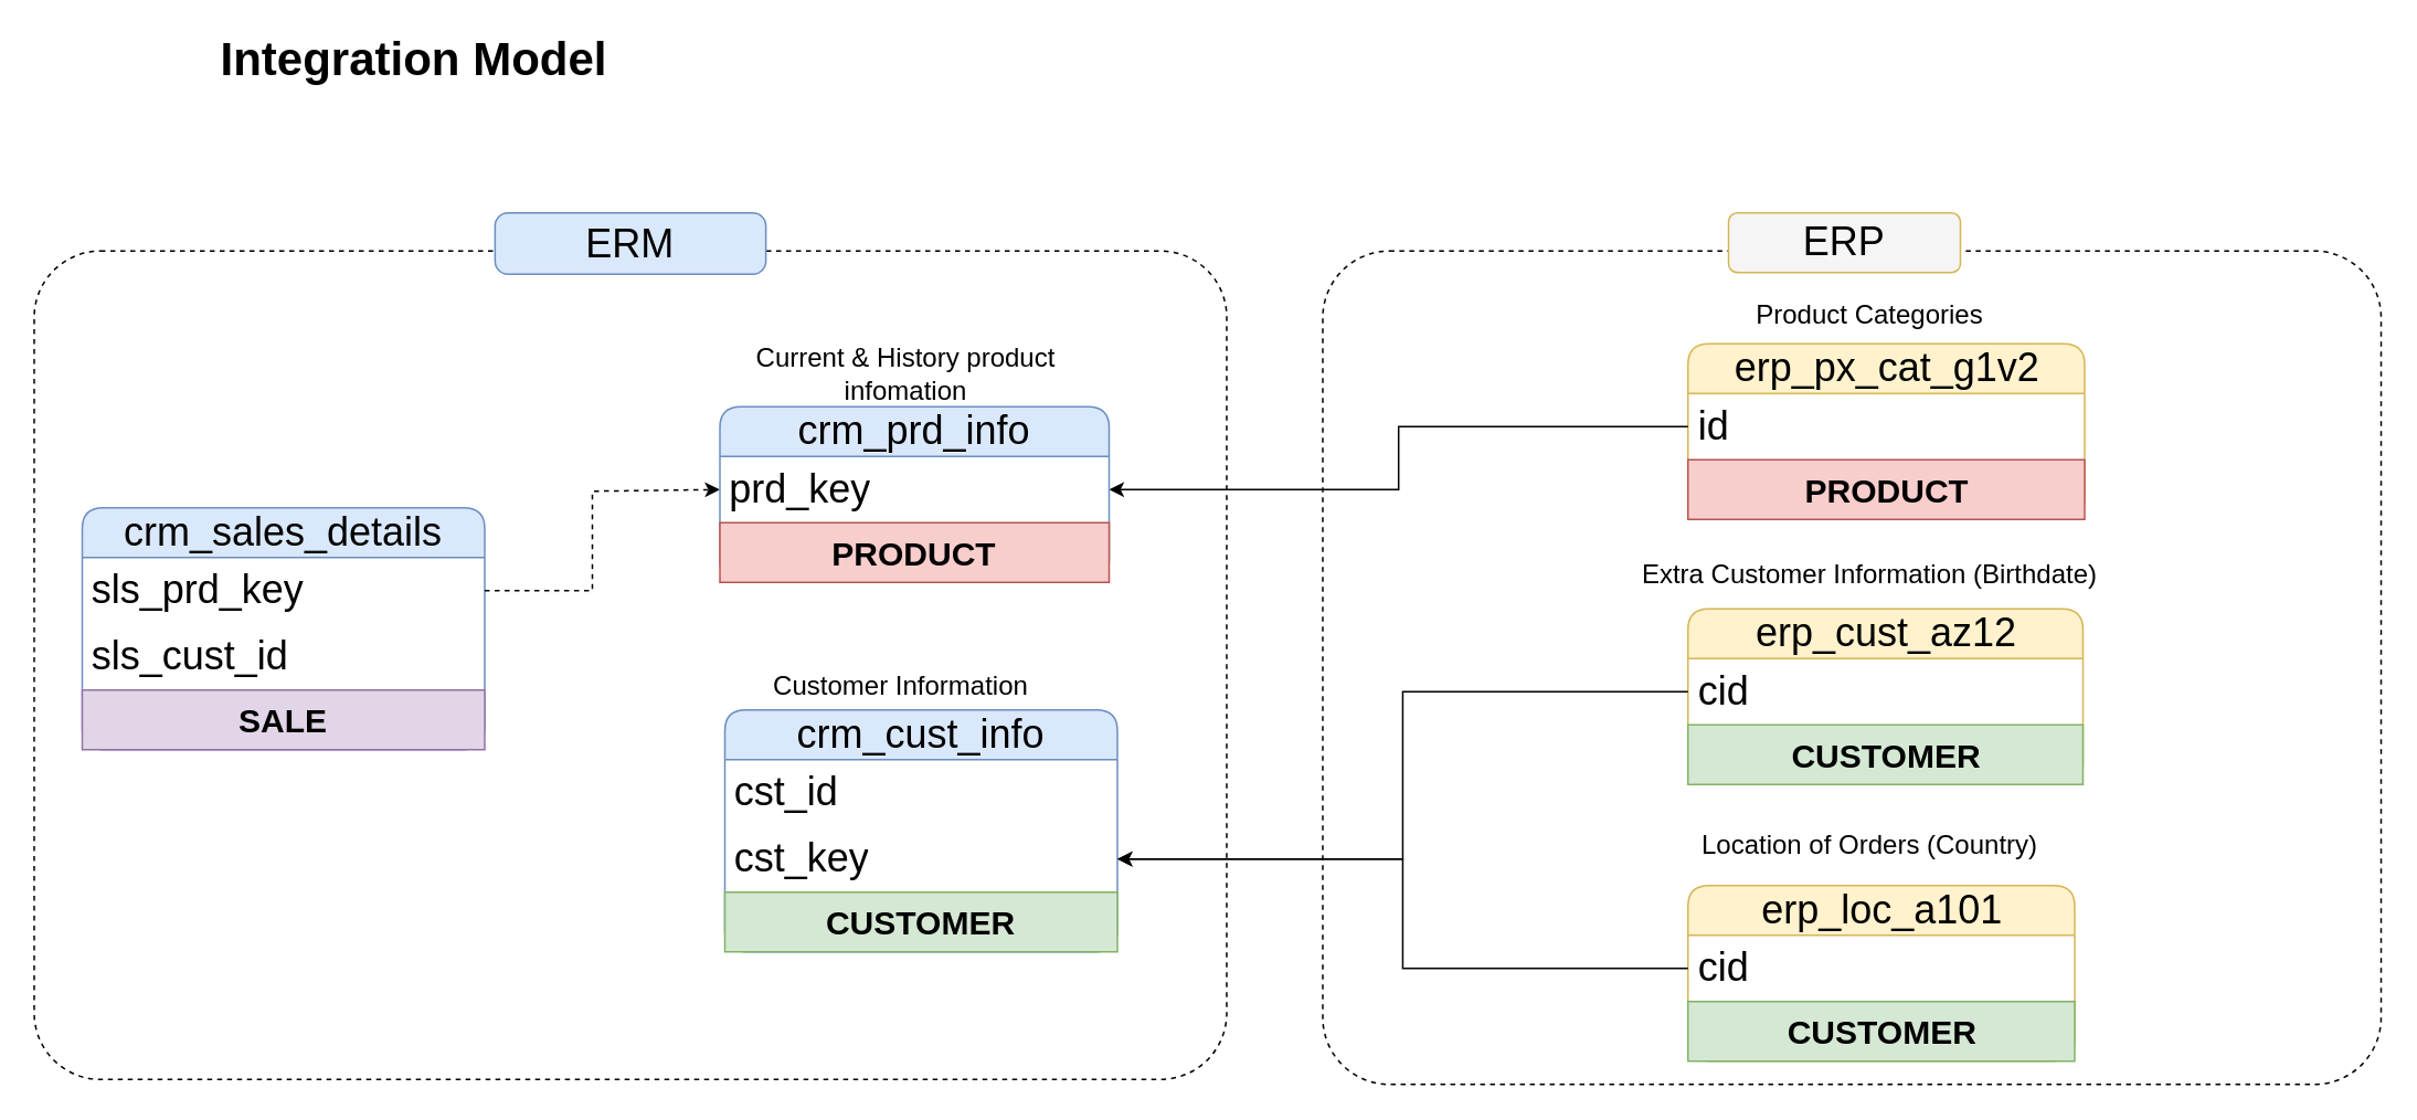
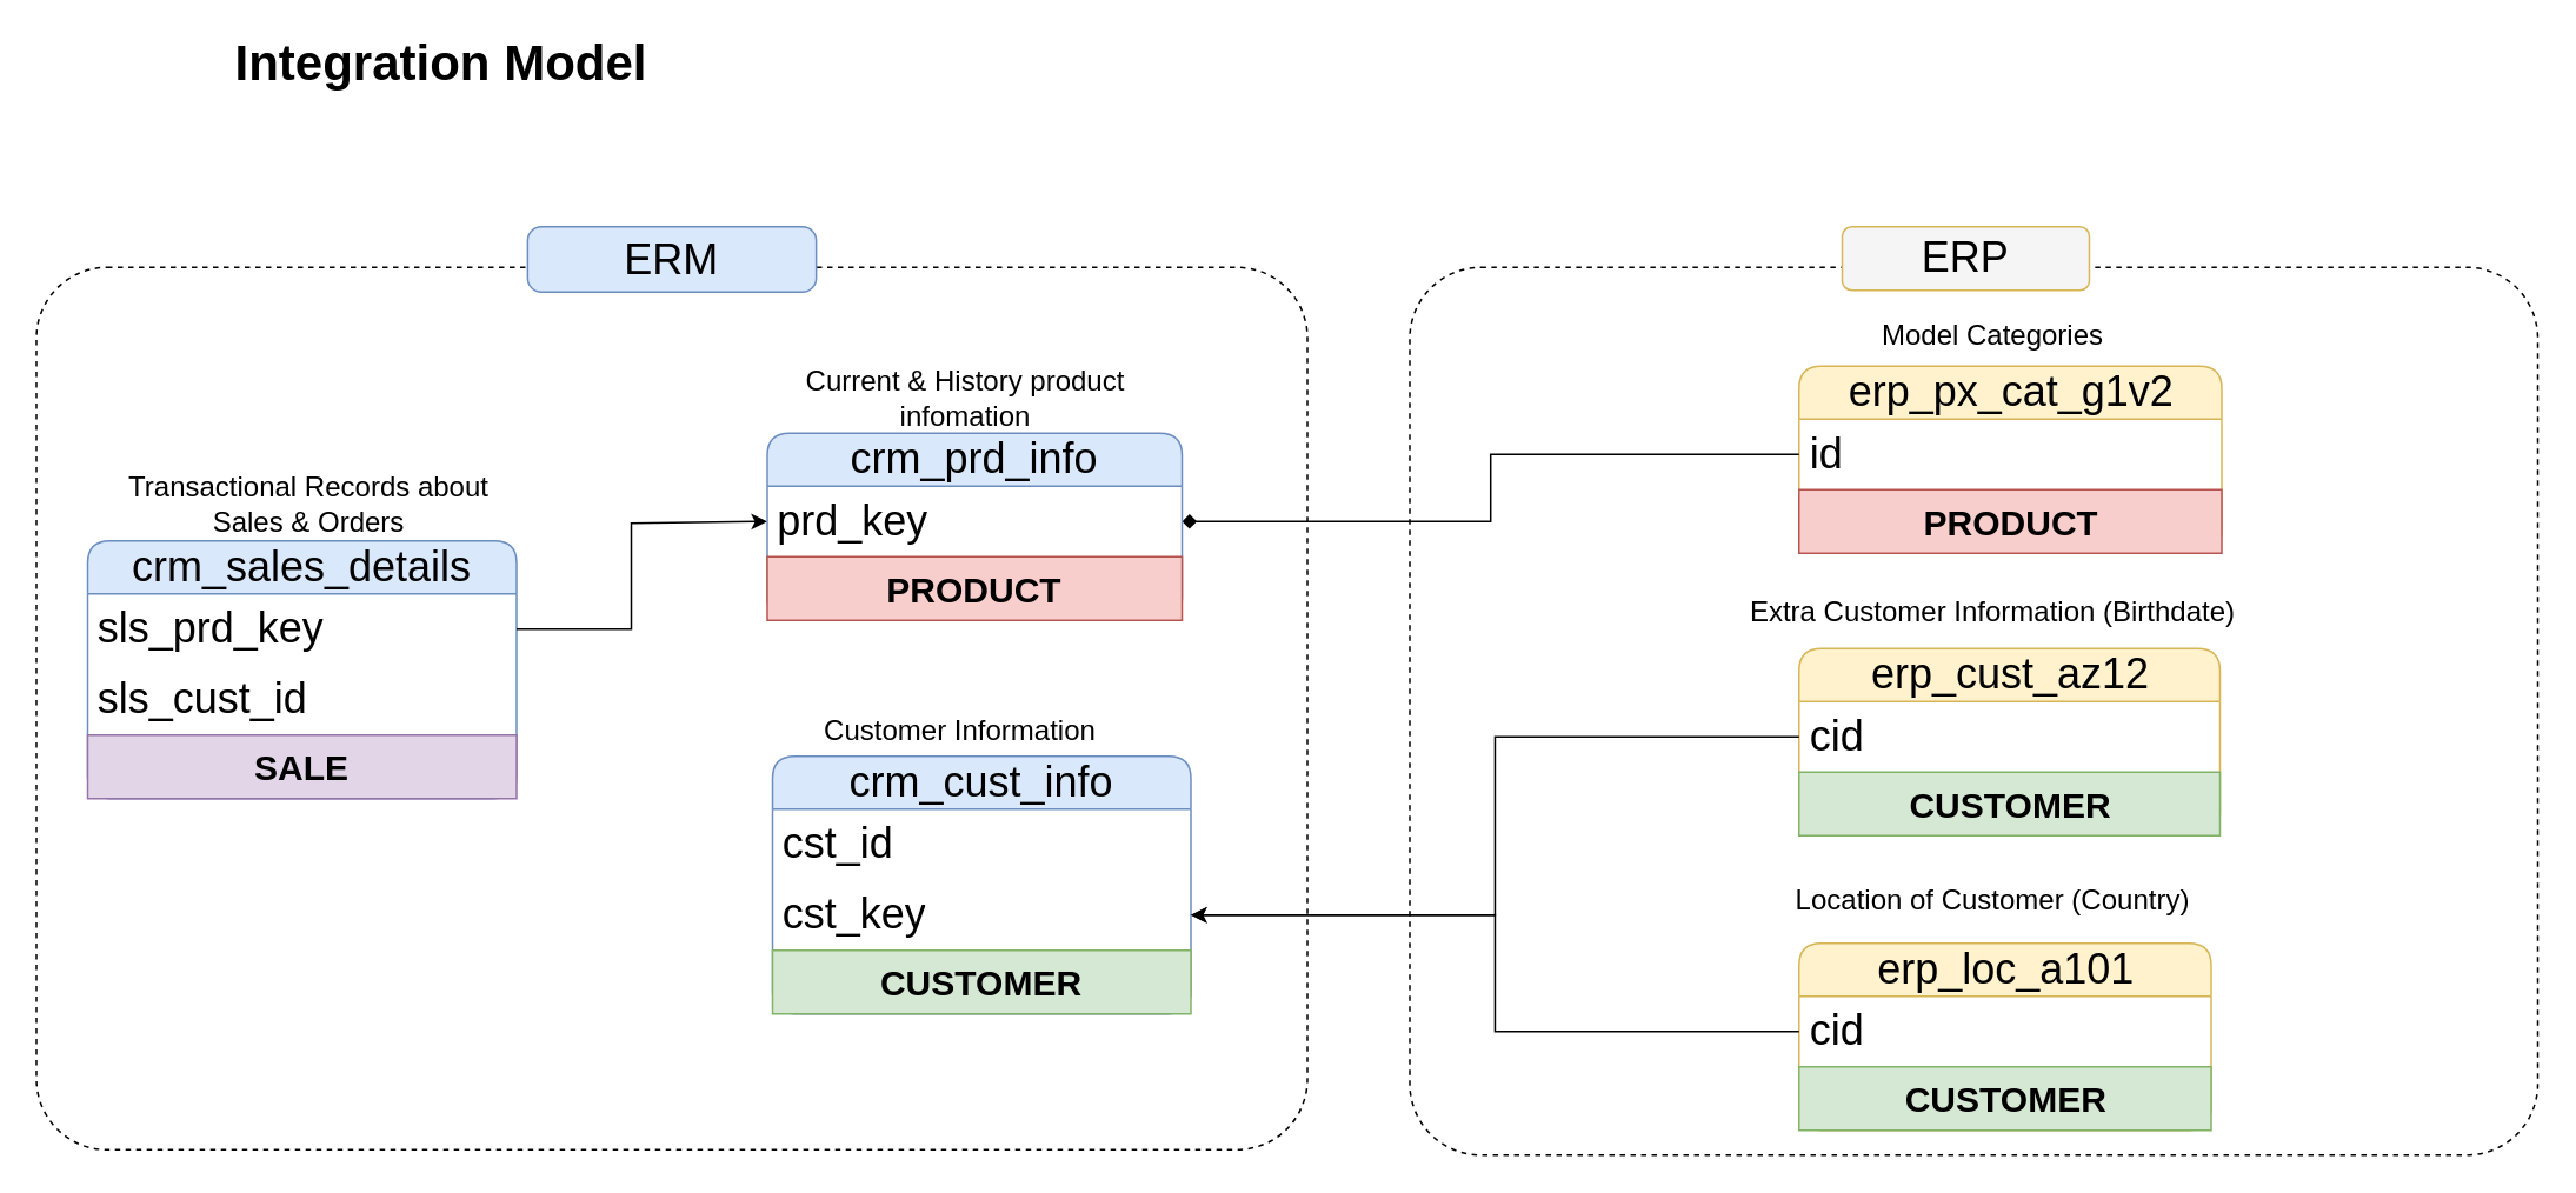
  <mxCell id="0" />
  <mxCell id="1" parent="0" />
  <mxCell id="2" value="" style="rounded=1;whiteSpace=wrap;html=1;strokeColor=default;fillColor=none;arcSize=8;dashed=1;" parent="1" vertex="1"><mxGeometry x="798" y="151" width="639" height="503" as="geometry" /></mxCell>
  <mxCell id="3" value="" style="rounded=1;whiteSpace=wrap;html=1;strokeColor=default;fillColor=none;arcSize=8;dashed=1;" parent="1" vertex="1"><mxGeometry x="20" y="151" width="720" height="500" as="geometry" /></mxCell>
  <mxCell id="4" value="crm_cust_info" style="swimlane;fontStyle=0;childLayout=stackLayout;horizontal=1;startSize=30;horizontalStack=0;resizeParent=1;resizeParentMax=0;resizeLast=0;collapsible=1;marginBottom=0;whiteSpace=wrap;html=1;rounded=1;swimlaneLine=1;fillColor=#dae8fc;strokeColor=#6c8ebf;fontSize=24;arcSize=14;" parent="1" vertex="1"><mxGeometry x="437" y="428" width="237" height="146" as="geometry" /></mxCell>
  <mxCell id="5" value="cst_id" style="text;align=left;verticalAlign=middle;spacingLeft=4;spacingRight=4;overflow=hidden;points=[[0,0.5],[1,0.5]];portConstraint=eastwest;rotatable=0;whiteSpace=wrap;html=1;fontSize=24;" parent="4" vertex="1"><mxGeometry y="30" width="237" height="40" as="geometry" /></mxCell>
  <mxCell id="6" value="cst_key" style="text;align=left;verticalAlign=middle;spacingLeft=4;spacingRight=4;overflow=hidden;points=[[0,0.5],[1,0.5]];portConstraint=eastwest;rotatable=0;whiteSpace=wrap;html=1;fontSize=24;" parent="4" vertex="1"><mxGeometry y="70" width="237" height="40" as="geometry" /></mxCell>
  <mxCell id="7" value="&lt;font style=&quot;font-size: 20px;&quot;&gt;&lt;b&gt;CUSTOMER&lt;/b&gt;&lt;/font&gt;" style="text;html=1;strokeColor=#82b366;fillColor=#d5e8d4;align=center;verticalAlign=middle;whiteSpace=wrap;overflow=hidden;" parent="4" vertex="1"><mxGeometry y="110" width="237" height="36" as="geometry" /></mxCell>
  <mxCell id="8" value="&lt;font style=&quot;font-size: 16px;&quot;&gt;Customer Information&lt;/font&gt;" style="text;html=1;align=center;verticalAlign=middle;whiteSpace=wrap;rounded=0;" parent="1" vertex="1"><mxGeometry x="442" y="398" width="203" height="30" as="geometry" /></mxCell>
  <mxCell id="9" value="&lt;font style=&quot;font-size: 16px;&quot;&gt;Current &amp;amp; History product infomation&lt;/font&gt;" style="text;html=1;align=center;verticalAlign=middle;whiteSpace=wrap;rounded=0;" parent="1" vertex="1"><mxGeometry x="434" y="210" width="225" height="30" as="geometry" /></mxCell>
  <mxCell id="10" value="crm_sales_details" style="swimlane;fontStyle=0;childLayout=stackLayout;horizontal=1;startSize=30;horizontalStack=0;resizeParent=1;resizeParentMax=0;resizeLast=0;collapsible=1;marginBottom=0;whiteSpace=wrap;html=1;rounded=1;swimlaneLine=1;fillColor=#dae8fc;strokeColor=#6c8ebf;fontSize=24;arcSize=14;" parent="1" vertex="1"><mxGeometry x="49" y="306" width="243" height="146" as="geometry" /></mxCell>
  <mxCell id="11" value="sls_prd_key" style="text;align=left;verticalAlign=middle;spacingLeft=4;spacingRight=4;overflow=hidden;points=[[0,0.5],[1,0.5]];portConstraint=eastwest;rotatable=0;whiteSpace=wrap;html=1;fontSize=24;" parent="10" vertex="1"><mxGeometry y="30" width="243" height="40" as="geometry" /></mxCell>
  <mxCell id="12" value="sls_cust_id" style="text;align=left;verticalAlign=middle;spacingLeft=4;spacingRight=4;overflow=hidden;points=[[0,0.5],[1,0.5]];portConstraint=eastwest;rotatable=0;whiteSpace=wrap;html=1;fontSize=24;" parent="10" vertex="1"><mxGeometry y="70" width="243" height="40" as="geometry" /></mxCell>
  <mxCell id="13" value="&lt;font style=&quot;font-size: 20px;&quot;&gt;&lt;b&gt;SALE&lt;/b&gt;&lt;/font&gt;" style="text;html=1;strokeColor=#9673a6;fillColor=#e1d5e7;align=center;verticalAlign=middle;whiteSpace=wrap;overflow=hidden;" parent="10" vertex="1"><mxGeometry y="110" width="243" height="36" as="geometry" /></mxCell>
- <mxCell id="15" style="edgeStyle=orthogonalEdgeStyle;rounded=0;orthogonalLoop=1;jettySize=auto;html=1;entryX=0;entryY=0.5;entryDx=0;entryDy=0;dashed=1;" parent="1" source="11" target="38" edge="1"><mxGeometry relative="1" as="geometry"><Array as="points"><mxPoint x="357" y="356" /><mxPoint x="357" y="296" /></Array></mxGeometry></mxCell>
+ <mxCell id="14" value="&lt;font style=&quot;font-size: 16px;&quot;&gt;Transactional Records about&lt;/font&gt;&lt;div&gt;&lt;font style=&quot;font-size: 16px;&quot;&gt;Sales &amp;amp; Orders&lt;/font&gt;&lt;/div&gt;" style="text;html=1;align=center;verticalAlign=middle;whiteSpace=wrap;rounded=0;" parent="1" vertex="1"><mxGeometry x="57" y="270" width="235" height="30" as="geometry" /></mxCell>
+ <mxCell id="15" style="edgeStyle=orthogonalEdgeStyle;rounded=0;orthogonalLoop=1;jettySize=auto;html=1;entryX=0;entryY=0.5;entryDx=0;entryDy=0;" parent="1" source="11" target="38" edge="1"><mxGeometry relative="1" as="geometry"><Array as="points"><mxPoint x="357" y="356" /><mxPoint x="357" y="296" /></Array></mxGeometry></mxCell>
  <mxCell id="16" value="erp_cust_az12" style="swimlane;fontStyle=0;childLayout=stackLayout;horizontal=1;startSize=30;horizontalStack=0;resizeParent=1;resizeParentMax=0;resizeLast=0;collapsible=1;marginBottom=0;whiteSpace=wrap;html=1;rounded=1;swimlaneLine=1;fillColor=#fff2cc;strokeColor=#d6b656;fontSize=24;arcSize=14;" parent="1" vertex="1"><mxGeometry x="1018.5" y="367" width="238.5" height="106" as="geometry" /></mxCell>
  <mxCell id="17" value="cid" style="text;align=left;verticalAlign=middle;spacingLeft=4;spacingRight=4;overflow=hidden;points=[[0,0.5],[1,0.5]];portConstraint=eastwest;rotatable=0;whiteSpace=wrap;html=1;fontSize=24;" parent="16" vertex="1"><mxGeometry y="30" width="238.5" height="40" as="geometry" /></mxCell>
  <mxCell id="18" value="&lt;font style=&quot;font-size: 20px;&quot;&gt;&lt;b&gt;CUSTOMER&lt;/b&gt;&lt;/font&gt;" style="text;html=1;strokeColor=#82b366;fillColor=#d5e8d4;align=center;verticalAlign=middle;whiteSpace=wrap;overflow=hidden;" parent="16" vertex="1"><mxGeometry y="70" width="238.5" height="36" as="geometry" /></mxCell>
  <mxCell id="19" value="&lt;span style=&quot;font-size: 16px;&quot;&gt;Extra Customer Information (Birthdate)&lt;/span&gt;" style="text;html=1;align=center;verticalAlign=middle;whiteSpace=wrap;rounded=0;" parent="1" vertex="1"><mxGeometry x="985" y="331" width="287" height="30" as="geometry" /></mxCell>
  <mxCell id="20" style="edgeStyle=orthogonalEdgeStyle;rounded=0;orthogonalLoop=1;jettySize=auto;html=1;entryX=1;entryY=0.5;entryDx=0;entryDy=0;" parent="1" source="17" target="6" edge="1"><mxGeometry relative="1" as="geometry" /></mxCell>
  <mxCell id="21" style="edgeStyle=orthogonalEdgeStyle;rounded=0;orthogonalLoop=1;jettySize=auto;html=1;exitX=0.5;exitY=1;exitDx=0;exitDy=0;" parent="1" source="19" target="19" edge="1"><mxGeometry relative="1" as="geometry" /></mxCell>
  <mxCell id="22" value="erp_loc_a101" style="swimlane;fontStyle=0;childLayout=stackLayout;horizontal=1;startSize=30;horizontalStack=0;resizeParent=1;resizeParentMax=0;resizeLast=0;collapsible=1;marginBottom=0;whiteSpace=wrap;html=1;rounded=1;swimlaneLine=1;fillColor=#fff2cc;strokeColor=#d6b656;fontSize=24;arcSize=14;" parent="1" vertex="1"><mxGeometry x="1018.5" y="534" width="233.5" height="106" as="geometry" /></mxCell>
  <mxCell id="23" value="cid" style="text;align=left;verticalAlign=middle;spacingLeft=4;spacingRight=4;overflow=hidden;points=[[0,0.5],[1,0.5]];portConstraint=eastwest;rotatable=0;whiteSpace=wrap;html=1;fontSize=24;" parent="22" vertex="1"><mxGeometry y="30" width="233.5" height="40" as="geometry" /></mxCell>
  <mxCell id="24" value="&lt;font style=&quot;font-size: 20px;&quot;&gt;&lt;b&gt;CUSTOMER&lt;/b&gt;&lt;/font&gt;" style="text;html=1;strokeColor=#82b366;fillColor=#d5e8d4;align=center;verticalAlign=middle;whiteSpace=wrap;overflow=hidden;" parent="22" vertex="1"><mxGeometry y="70" width="233.5" height="36" as="geometry" /></mxCell>
- <mxCell id="25" value="&lt;span style=&quot;font-size: 16px;&quot;&gt;Location of Orders (Country)&lt;/span&gt;" style="text;html=1;align=center;verticalAlign=middle;whiteSpace=wrap;rounded=0;" parent="1" vertex="1"><mxGeometry x="985" y="494" width="287" height="30" as="geometry" /></mxCell>
+ <mxCell id="25" value="&lt;span style=&quot;font-size: 16px;&quot;&gt;Location of Customer (Country)&lt;/span&gt;" style="text;html=1;align=center;verticalAlign=middle;whiteSpace=wrap;rounded=0;" parent="1" vertex="1"><mxGeometry x="985" y="494" width="287" height="30" as="geometry" /></mxCell>
  <mxCell id="26" style="edgeStyle=orthogonalEdgeStyle;rounded=0;orthogonalLoop=1;jettySize=auto;html=1;exitX=0.5;exitY=1;exitDx=0;exitDy=0;" parent="1" edge="1"><mxGeometry relative="1" as="geometry"><mxPoint x="1128.5" y="528" as="sourcePoint" /><mxPoint x="1128.5" y="528" as="targetPoint" /></mxGeometry></mxCell>
  <mxCell id="27" style="edgeStyle=orthogonalEdgeStyle;rounded=0;orthogonalLoop=1;jettySize=auto;html=1;entryX=1;entryY=0.5;entryDx=0;entryDy=0;" parent="1" source="23" target="6" edge="1"><mxGeometry relative="1" as="geometry" /></mxCell>
  <mxCell id="28" value="erp_px_cat_g1v2" style="swimlane;fontStyle=0;childLayout=stackLayout;horizontal=1;startSize=30;horizontalStack=0;resizeParent=1;resizeParentMax=0;resizeLast=0;collapsible=1;marginBottom=0;whiteSpace=wrap;html=1;rounded=1;swimlaneLine=1;fillColor=#fff2cc;strokeColor=#d6b656;fontSize=24;arcSize=14;" parent="1" vertex="1"><mxGeometry x="1018.5" y="207" width="239.5" height="106" as="geometry" /></mxCell>
  <mxCell id="29" value="id" style="text;align=left;verticalAlign=middle;spacingLeft=4;spacingRight=4;overflow=hidden;points=[[0,0.5],[1,0.5]];portConstraint=eastwest;rotatable=0;whiteSpace=wrap;html=1;fontSize=24;" parent="28" vertex="1"><mxGeometry y="30" width="239.5" height="40" as="geometry" /></mxCell>
  <mxCell id="30" value="&lt;font style=&quot;font-size: 20px;&quot;&gt;&lt;b&gt;PRODUCT&lt;/b&gt;&lt;/font&gt;" style="text;html=1;strokeColor=#b85450;fillColor=#f8cecc;align=center;verticalAlign=middle;whiteSpace=wrap;overflow=hidden;" parent="28" vertex="1"><mxGeometry y="70" width="239.5" height="36" as="geometry" /></mxCell>
- <mxCell id="31" value="&lt;span style=&quot;font-size: 16px;&quot;&gt;Product Categories&lt;/span&gt;" style="text;html=1;align=center;verticalAlign=middle;whiteSpace=wrap;rounded=0;" parent="1" vertex="1"><mxGeometry x="985" y="174" width="287" height="30" as="geometry" /></mxCell>
+ <mxCell id="31" value="&lt;span style=&quot;font-size: 16px;&quot;&gt;Model Categories&lt;/span&gt;" style="text;html=1;align=center;verticalAlign=middle;whiteSpace=wrap;rounded=0;" parent="1" vertex="1"><mxGeometry x="985" y="174" width="287" height="30" as="geometry" /></mxCell>
  <mxCell id="32" style="edgeStyle=orthogonalEdgeStyle;rounded=0;orthogonalLoop=1;jettySize=auto;html=1;exitX=0.5;exitY=1;exitDx=0;exitDy=0;" parent="1" source="31" target="31" edge="1"><mxGeometry relative="1" as="geometry" /></mxCell>
- <mxCell id="33" style="edgeStyle=orthogonalEdgeStyle;rounded=0;orthogonalLoop=1;jettySize=auto;html=1;entryX=1;entryY=0.5;entryDx=0;entryDy=0;" parent="1" source="29" target="38" edge="1"><mxGeometry relative="1" as="geometry" /></mxCell>
+ <mxCell id="33" style="edgeStyle=orthogonalEdgeStyle;rounded=0;orthogonalLoop=1;jettySize=auto;html=1;entryX=1;entryY=0.5;entryDx=0;entryDy=0;endArrow=diamond;" parent="1" source="29" target="38" edge="1"><mxGeometry relative="1" as="geometry" /></mxCell>
  <mxCell id="34" value="&lt;font style=&quot;font-size: 24px;&quot;&gt;ERM&lt;/font&gt;" style="rounded=1;whiteSpace=wrap;html=1;fillColor=#dae8fc;strokeColor=#6c8ebf;arcSize=21;" parent="1" vertex="1"><mxGeometry x="298.25" y="128" width="163.5" height="37" as="geometry" /></mxCell>
  <mxCell id="35" value="&lt;font style=&quot;font-size: 24px;&quot;&gt;ERP&lt;/font&gt;" style="rounded=1;whiteSpace=wrap;html=1;fillColor=#f5f5f5;strokeColor=#d6b656;" parent="1" vertex="1"><mxGeometry x="1043" y="128" width="140" height="36" as="geometry" /></mxCell>
  <mxCell id="36" value="&lt;font style=&quot;font-size: 28px;&quot;&gt;&lt;b&gt;Integration Model&lt;/b&gt;&lt;/font&gt;" style="text;html=1;align=center;verticalAlign=middle;whiteSpace=wrap;rounded=0;" parent="1" vertex="1"><mxGeometry x="100" y="20" width="299" height="30" as="geometry" /></mxCell>
  <mxCell id="37" value="crm_prd_info" style="swimlane;fontStyle=0;childLayout=stackLayout;horizontal=1;startSize=30;horizontalStack=0;resizeParent=1;resizeParentMax=0;resizeLast=0;collapsible=1;marginBottom=0;whiteSpace=wrap;html=1;rounded=1;swimlaneLine=1;fillColor=#dae8fc;strokeColor=#6c8ebf;fontSize=24;arcSize=14;" parent="1" vertex="1"><mxGeometry x="434" y="245" width="235" height="106" as="geometry" /></mxCell>
  <mxCell id="38" value="prd_key" style="text;align=left;verticalAlign=middle;spacingLeft=4;spacingRight=4;overflow=hidden;points=[[0,0.5],[1,0.5]];portConstraint=eastwest;rotatable=0;whiteSpace=wrap;html=1;fontSize=24;" parent="37" vertex="1"><mxGeometry y="30" width="235" height="40" as="geometry" /></mxCell>
  <mxCell id="39" value="&lt;font style=&quot;font-size: 20px;&quot;&gt;&lt;b&gt;PRODUCT&lt;/b&gt;&lt;/font&gt;" style="text;html=1;strokeColor=#b85450;fillColor=#f8cecc;align=center;verticalAlign=middle;whiteSpace=wrap;overflow=hidden;" parent="37" vertex="1"><mxGeometry y="70" width="235" height="36" as="geometry" /></mxCell>
